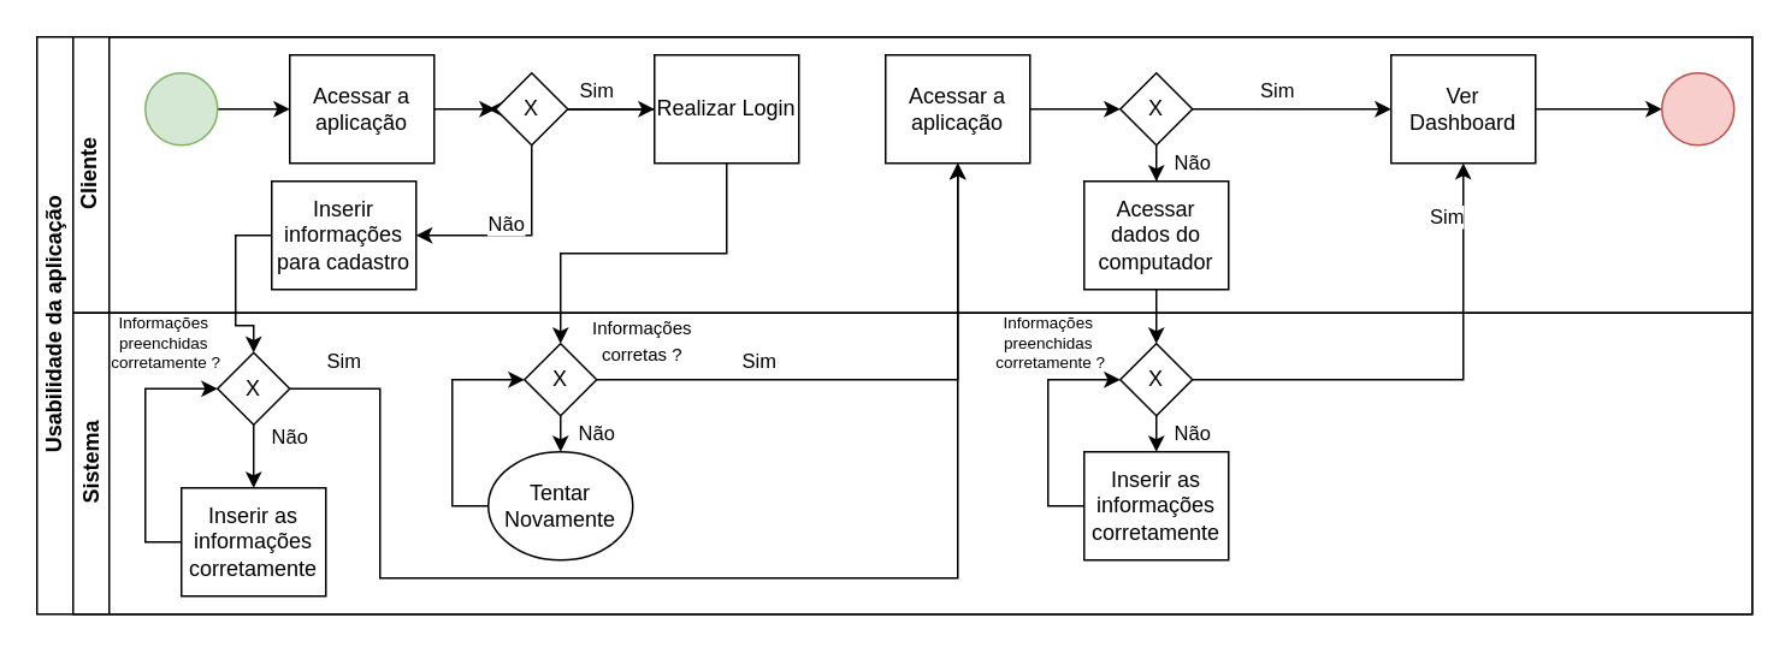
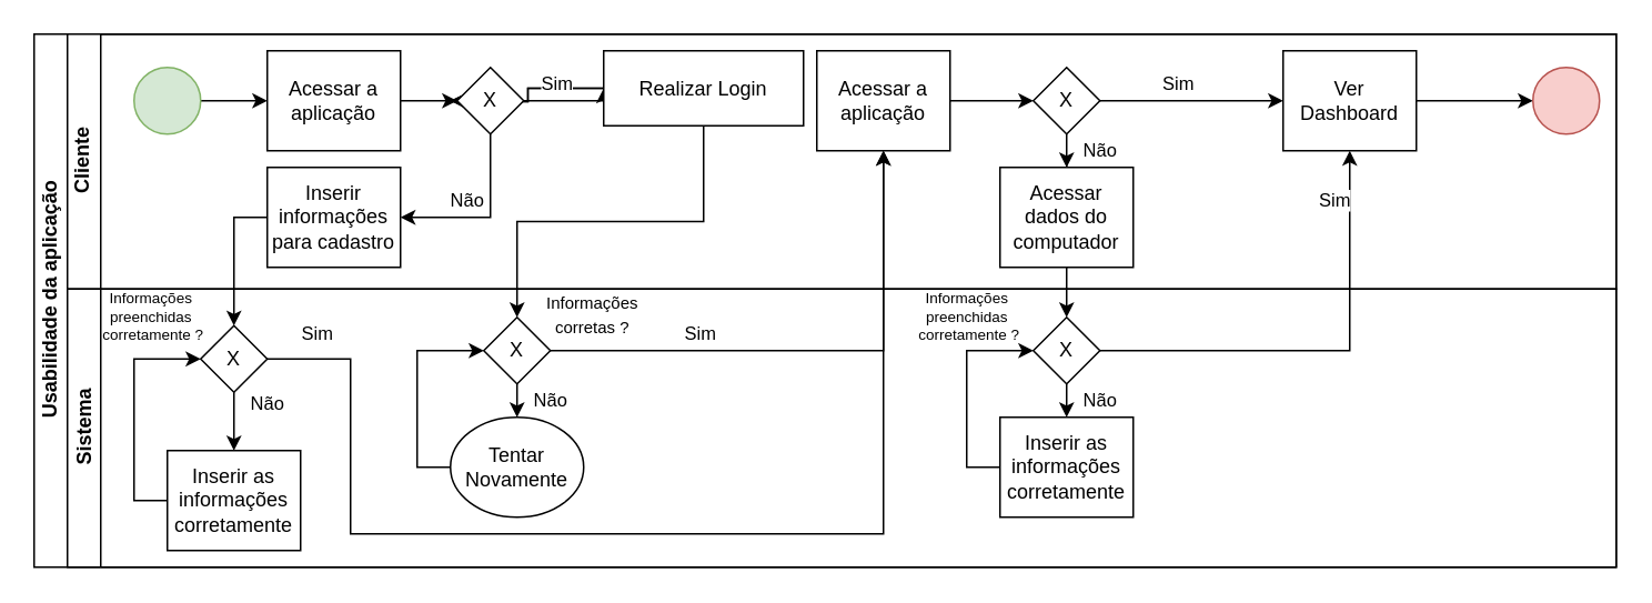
  <mxCell id="0" />
  <mxCell id="1" parent="0" />
  <mxCell id="2" value="Usabilidade da aplicação" style="swimlane;html=1;childLayout=stackLayout;resizeParent=1;resizeParentMax=0;horizontal=0;startSize=20;horizontalStack=0;" parent="1" vertex="1"><mxGeometry x="20" y="20" width="950" height="320" as="geometry" /></mxCell>
  <mxCell id="3" style="edgeStyle=orthogonalEdgeStyle;rounded=0;orthogonalLoop=1;jettySize=auto;html=1;exitX=0;exitY=0.5;exitDx=0;exitDy=0;entryX=0.5;entryY=0;entryDx=0;entryDy=0;" parent="2" source="24" target="35" edge="1"><mxGeometry relative="1" as="geometry" /></mxCell>
  <mxCell id="4" style="edgeStyle=orthogonalEdgeStyle;rounded=0;orthogonalLoop=1;jettySize=auto;html=1;exitX=0.5;exitY=1;exitDx=0;exitDy=0;entryX=0.5;entryY=0;entryDx=0;entryDy=0;" parent="2" source="21" target="34" edge="1"><mxGeometry relative="1" as="geometry" /></mxCell>
  <mxCell id="5" value="Cliente" style="swimlane;html=1;startSize=20;horizontal=0;" parent="2" vertex="1"><mxGeometry x="20" width="930" height="153" as="geometry" /></mxCell>
  <mxCell id="6" value="" style="edgeStyle=orthogonalEdgeStyle;rounded=0;orthogonalLoop=1;jettySize=auto;html=1;" parent="5" source="18" target="17" edge="1"><mxGeometry relative="1" as="geometry" /></mxCell>
  <mxCell id="7" value="" style="edgeStyle=orthogonalEdgeStyle;rounded=0;orthogonalLoop=1;jettySize=auto;html=1;" parent="5" source="21" edge="1"><mxGeometry relative="1" as="geometry"><mxPoint x="230" y="40" as="targetPoint" /></mxGeometry></mxCell>
  <mxCell id="8" value="" style="edgeStyle=orthogonalEdgeStyle;rounded=0;orthogonalLoop=1;jettySize=auto;html=1;" parent="5" source="21" edge="1"><mxGeometry relative="1" as="geometry"><mxPoint x="230" y="40" as="targetPoint" /></mxGeometry></mxCell>
  <mxCell id="9" value="Sim" style="edgeStyle=orthogonalEdgeStyle;rounded=0;orthogonalLoop=1;jettySize=auto;html=1;exitX=1;exitY=0.5;exitDx=0;exitDy=0;entryX=0;entryY=0.5;entryDx=0;entryDy=0;" parent="5" source="20" target="21" edge="1"><mxGeometry x="0.084" y="14" relative="1" as="geometry"><Array as="points"><mxPoint x="300" y="40" /><mxPoint x="300" y="40" /></Array><mxPoint x="-10" y="4" as="offset" /></mxGeometry></mxCell>
  <mxCell id="10" style="edgeStyle=orthogonalEdgeStyle;rounded=0;orthogonalLoop=1;jettySize=auto;html=1;exitX=1;exitY=0.5;exitDx=0;exitDy=0;entryX=0;entryY=0.5;entryDx=0;entryDy=0;" parent="5" source="17" target="20" edge="1"><mxGeometry relative="1" as="geometry" /></mxCell>
  <mxCell id="11" value="Sim" style="edgeStyle=orthogonalEdgeStyle;rounded=0;orthogonalLoop=1;jettySize=auto;html=1;exitX=1;exitY=0.5;exitDx=0;exitDy=0;" parent="5" source="14" target="13" edge="1"><mxGeometry x="-0.143" y="10" relative="1" as="geometry"><mxPoint as="offset" /></mxGeometry></mxCell>
  <mxCell id="12" value="Não" style="edgeStyle=orthogonalEdgeStyle;rounded=0;orthogonalLoop=1;jettySize=auto;html=1;exitX=0.5;exitY=1;exitDx=0;exitDy=0;" parent="5" source="14" target="25" edge="1"><mxGeometry x="0.667" y="20" relative="1" as="geometry"><mxPoint as="offset" /></mxGeometry></mxCell>
  <mxCell id="13" value="Ver Dashboard" style="rounded=0;whiteSpace=wrap;html=1;fontFamily=Helvetica;fontSize=12;fontColor=#000000;align=center;" parent="5" vertex="1"><mxGeometry x="730" y="10" width="80" height="60" as="geometry" /></mxCell>
  <mxCell id="14" value="X" style="rhombus;whiteSpace=wrap;html=1;fontFamily=Helvetica;fontSize=12;fontColor=#000000;align=center;" parent="5" vertex="1"><mxGeometry x="580" y="20" width="40" height="40" as="geometry" /></mxCell>
  <mxCell id="15" style="edgeStyle=orthogonalEdgeStyle;rounded=0;orthogonalLoop=1;jettySize=auto;html=1;exitX=1;exitY=0.5;exitDx=0;exitDy=0;entryX=0;entryY=0.5;entryDx=0;entryDy=0;" parent="5" source="16" target="14" edge="1"><mxGeometry relative="1" as="geometry" /></mxCell>
  <mxCell id="16" value="Acessar a aplicação" style="rounded=0;whiteSpace=wrap;html=1;fontFamily=Helvetica;fontSize=12;fontColor=#000000;align=center;" parent="5" vertex="1"><mxGeometry x="450" y="10" width="80" height="60" as="geometry" /></mxCell>
  <mxCell id="17" value="Acessar a aplicação" style="rounded=0;whiteSpace=wrap;html=1;fontFamily=Helvetica;fontSize=12;fontColor=#000000;align=center;" parent="5" vertex="1"><mxGeometry x="120" y="10" width="80" height="60" as="geometry" /></mxCell>
  <mxCell id="18" value="" style="ellipse;whiteSpace=wrap;html=1;fillColor=#d5e8d4;strokeColor=#82b366;" parent="5" vertex="1"><mxGeometry x="40" y="20" width="40" height="40" as="geometry" /></mxCell>
  <mxCell id="19" value="Não" style="edgeStyle=orthogonalEdgeStyle;rounded=0;orthogonalLoop=1;jettySize=auto;html=1;exitX=0.5;exitY=1;exitDx=0;exitDy=0;entryX=1;entryY=0.5;entryDx=0;entryDy=0;" parent="5" source="20" target="24" edge="1"><mxGeometry x="-0.231" y="-14" relative="1" as="geometry"><mxPoint as="offset" /></mxGeometry></mxCell>
  <mxCell id="20" value="X" style="rhombus;whiteSpace=wrap;html=1;fontFamily=Helvetica;fontSize=12;fontColor=#000000;align=center;" parent="5" vertex="1"><mxGeometry x="234" y="20" width="40" height="40" as="geometry" /></mxCell>
- <mxCell id="21" value="Realizar Login" style="rounded=0;whiteSpace=wrap;html=1;fontFamily=Helvetica;fontSize=12;fontColor=#000000;align=center;" parent="5" vertex="1"><mxGeometry x="322" y="10" width="80" height="60" as="geometry" /></mxCell>
+ <mxCell id="21" value="Realizar Login" style="rounded=0;whiteSpace=wrap;html=1;fontFamily=Helvetica;fontSize=12;fontColor=#000000;align=center;" parent="5" vertex="1"><mxGeometry x="322" y="10" width="120" height="45" as="geometry" /></mxCell>
  <mxCell id="22" style="edgeStyle=orthogonalEdgeStyle;rounded=0;orthogonalLoop=1;jettySize=auto;html=1;exitX=1;exitY=0.5;exitDx=0;exitDy=0;entryX=0;entryY=0.5;entryDx=0;entryDy=0;" parent="5" source="13" target="23" edge="1"><mxGeometry relative="1" as="geometry" /></mxCell>
  <mxCell id="23" value="" style="ellipse;whiteSpace=wrap;html=1;fillColor=#f8cecc;strokeColor=#b85450;" parent="5" vertex="1"><mxGeometry x="880" y="20" width="40" height="40" as="geometry" /></mxCell>
- <mxCell id="24" value="Inserir informações para cadastro" style="rounded=0;whiteSpace=wrap;html=1;fontFamily=Helvetica;fontSize=12;fontColor=#000000;align=center;" parent="5" vertex="1"><mxGeometry x="110" y="80" width="80" height="60" as="geometry" /></mxCell>
+ <mxCell id="24" value="Inserir informações para cadastro" style="rounded=0;whiteSpace=wrap;html=1;fontFamily=Helvetica;fontSize=12;fontColor=#000000;align=center;" parent="5" vertex="1"><mxGeometry x="120" y="80" width="80" height="60" as="geometry" /></mxCell>
  <mxCell id="25" value="Acessar dados do computador" style="rounded=0;whiteSpace=wrap;html=1;fontFamily=Helvetica;fontSize=12;fontColor=#000000;align=center;" parent="5" vertex="1"><mxGeometry x="560" y="80" width="80" height="60" as="geometry" /></mxCell>
  <mxCell id="26" value="Sistema" style="swimlane;html=1;startSize=20;horizontal=0;" parent="2" vertex="1"><mxGeometry x="20" y="153" width="930" height="167" as="geometry" /></mxCell>
  <mxCell id="27" value="&lt;font style=&quot;font-size: 10px&quot;&gt;Informações &lt;br&gt;corretas ?&lt;/font&gt;" style="text;html=1;align=center;verticalAlign=middle;resizable=0;points=[];autosize=1;" parent="26" vertex="1"><mxGeometry x="280" width="70" height="30" as="geometry" /></mxCell>
  <mxCell id="28" value="&lt;p style=&quot;line-height: 120% ; font-size: 9px&quot;&gt;Informações &lt;br&gt;preenchidas&lt;br&gt;&amp;nbsp;corretamente ?&lt;/p&gt;" style="text;html=1;align=center;verticalAlign=middle;resizable=0;points=[];autosize=1;" parent="26" vertex="1"><mxGeometry x="10" y="-13" width="80" height="60" as="geometry" /></mxCell>
  <mxCell id="29" value="Não" style="edgeStyle=orthogonalEdgeStyle;rounded=0;orthogonalLoop=1;jettySize=auto;html=1;exitX=0.5;exitY=1;exitDx=0;exitDy=0;entryX=0.5;entryY=0;entryDx=0;entryDy=0;" parent="26" source="35" target="39" edge="1"><mxGeometry x="-0.6" y="20" relative="1" as="geometry"><mxPoint as="offset" /></mxGeometry></mxCell>
  <mxCell id="30" value="Não" style="edgeStyle=orthogonalEdgeStyle;rounded=0;orthogonalLoop=1;jettySize=auto;html=1;exitX=0.5;exitY=1;exitDx=0;exitDy=0;entryX=0.5;entryY=0;entryDx=0;entryDy=0;" parent="26" source="34" target="38" edge="1"><mxGeometry y="20" relative="1" as="geometry"><mxPoint as="offset" /></mxGeometry></mxCell>
  <mxCell id="31" value="&lt;p style=&quot;line-height: 120% ; font-size: 9px&quot;&gt;Informações &lt;br&gt;preenchidas&lt;br&gt;&amp;nbsp;corretamente ?&lt;/p&gt;" style="text;html=1;align=center;verticalAlign=middle;resizable=0;points=[];autosize=1;" parent="26" vertex="1"><mxGeometry x="500" y="-13" width="80" height="60" as="geometry" /></mxCell>
  <mxCell id="32" value="Não" style="edgeStyle=orthogonalEdgeStyle;rounded=0;orthogonalLoop=1;jettySize=auto;html=1;exitX=0.5;exitY=1;exitDx=0;exitDy=0;entryX=0.5;entryY=0;entryDx=0;entryDy=0;" parent="26" source="33" target="41" edge="1"><mxGeometry y="20" relative="1" as="geometry"><mxPoint as="offset" /></mxGeometry></mxCell>
  <mxCell id="33" value="X" style="rhombus;whiteSpace=wrap;html=1;fontFamily=Helvetica;fontSize=12;fontColor=#000000;align=center;" parent="26" vertex="1"><mxGeometry x="580" y="17" width="40" height="40" as="geometry" /></mxCell>
  <mxCell id="34" value="X" style="rhombus;whiteSpace=wrap;html=1;fontFamily=Helvetica;fontSize=12;fontColor=#000000;align=center;" parent="26" vertex="1"><mxGeometry x="250" y="17" width="40" height="40" as="geometry" /></mxCell>
  <mxCell id="35" value="X" style="rhombus;whiteSpace=wrap;html=1;fontFamily=Helvetica;fontSize=12;fontColor=#000000;align=center;" parent="26" vertex="1"><mxGeometry x="80" y="22" width="40" height="40" as="geometry" /></mxCell>
  <mxCell id="36" style="edgeStyle=orthogonalEdgeStyle;rounded=0;orthogonalLoop=1;jettySize=auto;html=1;exitX=0;exitY=0.5;exitDx=0;exitDy=0;entryX=0;entryY=0.5;entryDx=0;entryDy=0;" parent="26" source="39" target="35" edge="1"><mxGeometry relative="1" as="geometry" /></mxCell>
  <mxCell id="37" style="edgeStyle=orthogonalEdgeStyle;rounded=0;orthogonalLoop=1;jettySize=auto;html=1;exitX=0;exitY=0.5;exitDx=0;exitDy=0;entryX=0;entryY=0.5;entryDx=0;entryDy=0;" parent="26" source="38" target="34" edge="1"><mxGeometry relative="1" as="geometry" /></mxCell>
  <mxCell id="38" value="Tentar Novamente" style="ellipse;whiteSpace=wrap;html=1;fontFamily=Helvetica;fontSize=12;fontColor=#000000;align=center;" parent="26" vertex="1"><mxGeometry x="230" y="77" width="80" height="60" as="geometry" /></mxCell>
  <mxCell id="39" value="Inserir as informações corretamente" style="rounded=0;whiteSpace=wrap;html=1;fontFamily=Helvetica;fontSize=12;fontColor=#000000;align=center;" parent="26" vertex="1"><mxGeometry x="60" y="97" width="80" height="60" as="geometry" /></mxCell>
  <mxCell id="40" style="edgeStyle=orthogonalEdgeStyle;rounded=0;orthogonalLoop=1;jettySize=auto;html=1;exitX=0;exitY=0.5;exitDx=0;exitDy=0;entryX=0;entryY=0.5;entryDx=0;entryDy=0;" parent="26" source="41" target="33" edge="1"><mxGeometry relative="1" as="geometry" /></mxCell>
  <mxCell id="41" value="Inserir as informações corretamente" style="rounded=0;whiteSpace=wrap;html=1;fontFamily=Helvetica;fontSize=12;fontColor=#000000;align=center;" parent="26" vertex="1"><mxGeometry x="560" y="77" width="80" height="60" as="geometry" /></mxCell>
  <mxCell id="42" value="Sim" style="edgeStyle=orthogonalEdgeStyle;rounded=0;orthogonalLoop=1;jettySize=auto;html=1;exitX=1;exitY=0.5;exitDx=0;exitDy=0;entryX=0.5;entryY=1;entryDx=0;entryDy=0;" parent="2" source="34" target="16" edge="1"><mxGeometry x="-0.438" y="10" relative="1" as="geometry"><mxPoint as="offset" /></mxGeometry></mxCell>
  <mxCell id="43" style="edgeStyle=orthogonalEdgeStyle;rounded=0;orthogonalLoop=1;jettySize=auto;html=1;exitX=0.5;exitY=1;exitDx=0;exitDy=0;entryX=0.5;entryY=0;entryDx=0;entryDy=0;" parent="2" source="25" target="33" edge="1"><mxGeometry relative="1" as="geometry" /></mxCell>
  <mxCell id="44" value="Sim" style="edgeStyle=orthogonalEdgeStyle;rounded=0;orthogonalLoop=1;jettySize=auto;html=1;exitX=1;exitY=0.5;exitDx=0;exitDy=0;entryX=0.5;entryY=1;entryDx=0;entryDy=0;" parent="2" source="33" target="13" edge="1"><mxGeometry x="0.043" y="90" relative="1" as="geometry"><mxPoint as="offset" /></mxGeometry></mxCell>
  <mxCell id="45" value="Sim" style="edgeStyle=orthogonalEdgeStyle;rounded=0;orthogonalLoop=1;jettySize=auto;html=1;exitX=1;exitY=0.5;exitDx=0;exitDy=0;" edge="1" parent="1" source="35"><mxGeometry x="-0.915" y="15" relative="1" as="geometry"><mxPoint x="530" y="90" as="targetPoint" /><Array as="points"><mxPoint x="210" y="215" /><mxPoint x="210" y="320" /><mxPoint x="530" y="320" /></Array><mxPoint as="offset" /></mxGeometry></mxCell>
